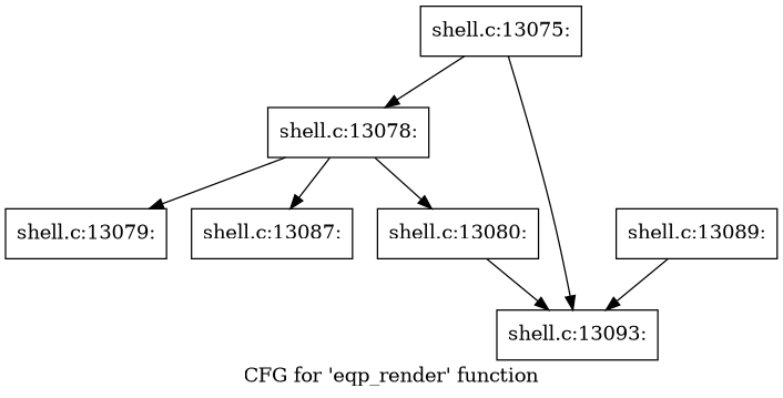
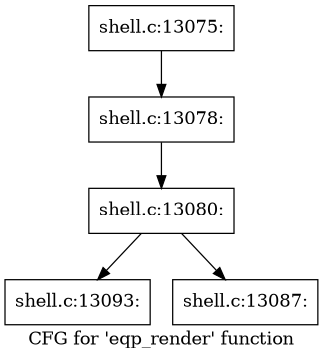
  digraph {
    fontname="DejaVu Serif"
    label="CFG for 'eqp_render' function"
    node [fontname="DejaVu Serif" shape=record]
    edge [fontname="DejaVu Serif"]
    n1 [label="{shell.c:13075:}"]
    n2 [label="{shell.c:13078:}"]
    n3 [label="{shell.c:13093:}"]
-   n4 [label="{shell.c:13079:}"]
    n5 [label="{shell.c:13087:}"]
    n6 [label="{shell.c:13080:}"]
-   n7 [label="{shell.c:13089:}"]
    n1 -> n2
-   n1 -> n3
-   n2 -> n4
-   n2 -> n5
+   n6 -> n5
    n2 -> n6
    n6 -> n3
-   n7 -> n3
  }
